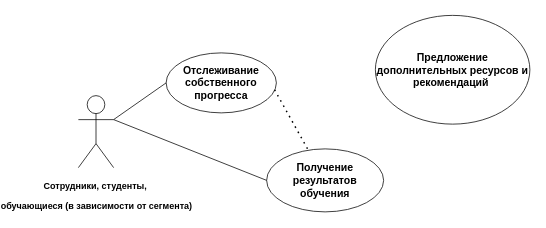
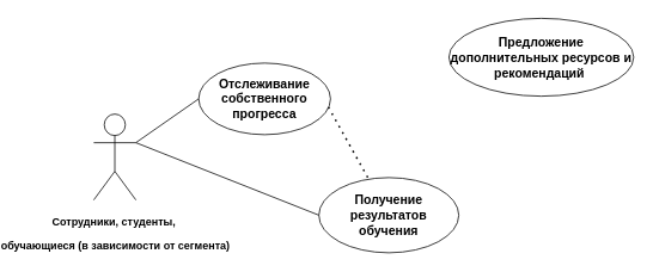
  <mxCell id="0" />
  <mxCell id="1" parent="0" />
  <mxCell id="2" value="&lt;p style=&quot;line-height: 115%;&quot;&gt;&lt;b&gt;Сотрудники, студенты,&amp;nbsp;&lt;/b&gt;&lt;/p&gt;&lt;p style=&quot;line-height: 115%;&quot;&gt;&lt;b&gt;обучающиеся (в зависимости от сегмента)&lt;/b&gt;&lt;/p&gt;" style="shape=umlActor;verticalLabelPosition=bottom;verticalAlign=top;html=1;outlineConnect=0;align=center;" vertex="1" parent="1"><mxGeometry x="20" y="127" width="47" height="96" as="geometry" /></mxCell>
  <mxCell id="3" value="&lt;b&gt;&lt;font style=&quot;font-size: 14px;&quot;&gt;Отслеживание собственного прогресса&lt;/font&gt;&lt;/b&gt;" style="ellipse;whiteSpace=wrap;html=1;" vertex="1" parent="1"><mxGeometry x="137" y="70" width="147" height="80" as="geometry" /></mxCell>
  <mxCell id="4" value="" style="endArrow=none;html=1;rounded=0;exitX=1;exitY=0.333;exitDx=0;exitDy=0;exitPerimeter=0;entryX=0;entryY=0.5;entryDx=0;entryDy=0;" edge="1" parent="1" source="2" target="3"><mxGeometry width="50" height="50" relative="1" as="geometry"><mxPoint x="292" y="221" as="sourcePoint" /><mxPoint x="342" y="171" as="targetPoint" /></mxGeometry></mxCell>
  <mxCell id="5" value="&lt;b&gt;&lt;font style=&quot;font-size: 14px;&quot;&gt;Получение результатов обучения&lt;/font&gt;&lt;/b&gt;" style="ellipse;whiteSpace=wrap;html=1;" vertex="1" parent="1"><mxGeometry x="271" y="198" width="156" height="84" as="geometry" /></mxCell>
  <mxCell id="6" value="" style="endArrow=none;html=1;rounded=0;exitX=1;exitY=0.333;exitDx=0;exitDy=0;exitPerimeter=0;entryX=0;entryY=0.5;entryDx=0;entryDy=0;" edge="1" parent="1" source="2" target="5"><mxGeometry width="50" height="50" relative="1" as="geometry"><mxPoint x="3" y="167" as="sourcePoint" /><mxPoint x="147" y="120" as="targetPoint" /></mxGeometry></mxCell>
- <mxCell id="7" value="&lt;font style=&quot;font-size: 14px;&quot;&gt;&lt;b&gt;Предложение дополнительных ресурсов и рекомендаций&amp;nbsp;&lt;/b&gt;&lt;/font&gt;" style="ellipse;whiteSpace=wrap;html=1;" vertex="1" parent="1"><mxGeometry x="416" y="20" width="206" height="145" as="geometry" /></mxCell>
+ <mxCell id="7" value="&lt;font style=&quot;font-size: 14px;&quot;&gt;&lt;b&gt;Предложение дополнительных ресурсов и рекомендаций&amp;nbsp;&lt;/b&gt;&lt;/font&gt;" style="ellipse;whiteSpace=wrap;html=1;" vertex="1" parent="1"><mxGeometry x="416" y="20" width="206" height="87" as="geometry" /></mxCell>
  <mxCell id="8" value="" style="endArrow=none;dashed=1;html=1;dashPattern=1 3;strokeWidth=2;rounded=0;exitX=0.984;exitY=0.615;exitDx=0;exitDy=0;exitPerimeter=0;" edge="1" parent="1" source="3" target="5"><mxGeometry width="50" height="50" relative="1" as="geometry"><mxPoint x="292" y="235" as="sourcePoint" /><mxPoint x="342" y="185" as="targetPoint" /></mxGeometry></mxCell>
